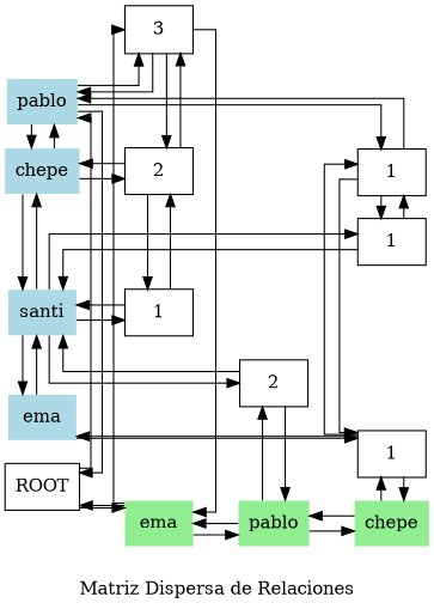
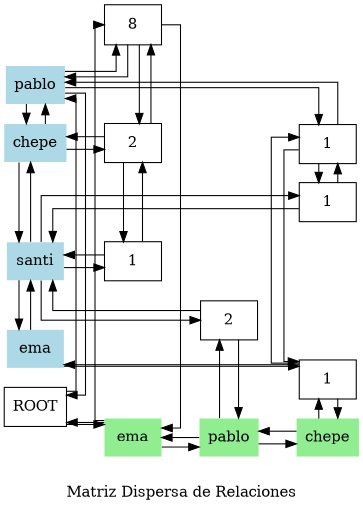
  digraph {
    label="Matriz Dispersa de Relaciones"
    rankdir=LR
    splines=ortho
    node [fillcolor=white shape=record style=filled]
    ROOT
    n2 [fillcolor=lightblue label=pablo shape=plaintext]
    n3 [fillcolor=lightblue label=chepe shape=plaintext]
    n4 [fillcolor=lightblue label=santi shape=plaintext]
    n5 [fillcolor=lightblue label=ema shape=plaintext]
    n6 [fillcolor=lightgreen label=ema shape=plaintext]
-   n7 [label=3]
+   n7 [label=8]
    n8 [label=2]
    n9 [label=1]
    n10 [fillcolor=lightgreen label=pablo shape=plaintext]
    n11 [label=2]
    n12 [fillcolor=lightgreen label=chepe shape=plaintext]
    n13 [label=1]
    n14 [label=1]
    n15 [label=1]
    subgraph sub_1 {
      rank=same
      ROOT
      n2
      n3
      n4
      n5
    }
    subgraph sub_2 {
      rank=same
      n6
      n7
      n8
      n9
    }
    subgraph sub_3 {
      rank=same
      n10
      n11
    }
    subgraph sub_4 {
      rank=same
      n12
      n13
      n14
      n15
    }
    ROOT -> n2
    ROOT -> n6
    n2 -> ROOT
    n2 -> n3
    n2 -> n7
    n2 -> n14
    n3 -> n2
    n3 -> n4
    n3 -> n8
    n4 -> n3
    n4 -> n5
    n4 -> n9
    n4 -> n11
    n4 -> n15
    n5 -> n4
    n5 -> n13
    n6 -> ROOT
    n6 -> n7
    n6 -> n10
    n7 -> n2
    n7 -> n6
    n7 -> n8
    n8 -> n3
    n8 -> n7
    n8 -> n9
    n9 -> n4
    n9 -> n8
    n10 -> n6
    n10 -> n11
    n10 -> n12
    n11 -> n4
    n11 -> n10
    n12 -> n10
    n12 -> n13
    n13 -> n5
    n13 -> n12
    n13 -> n14
    n14 -> n2
    n14 -> n13
    n14 -> n15
    n15 -> n4
    n15 -> n14
  }
